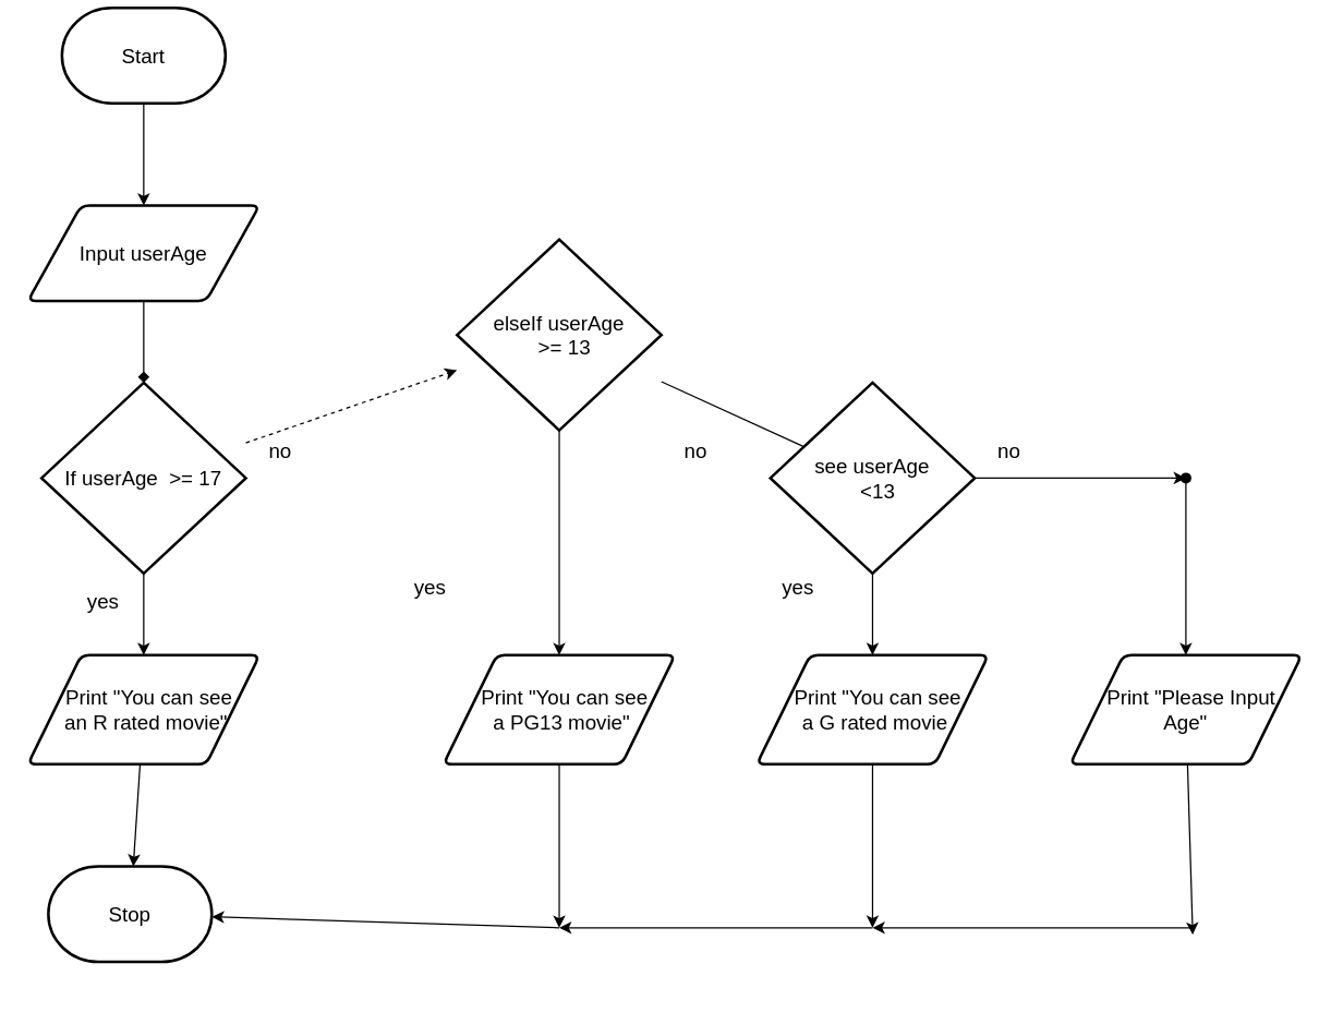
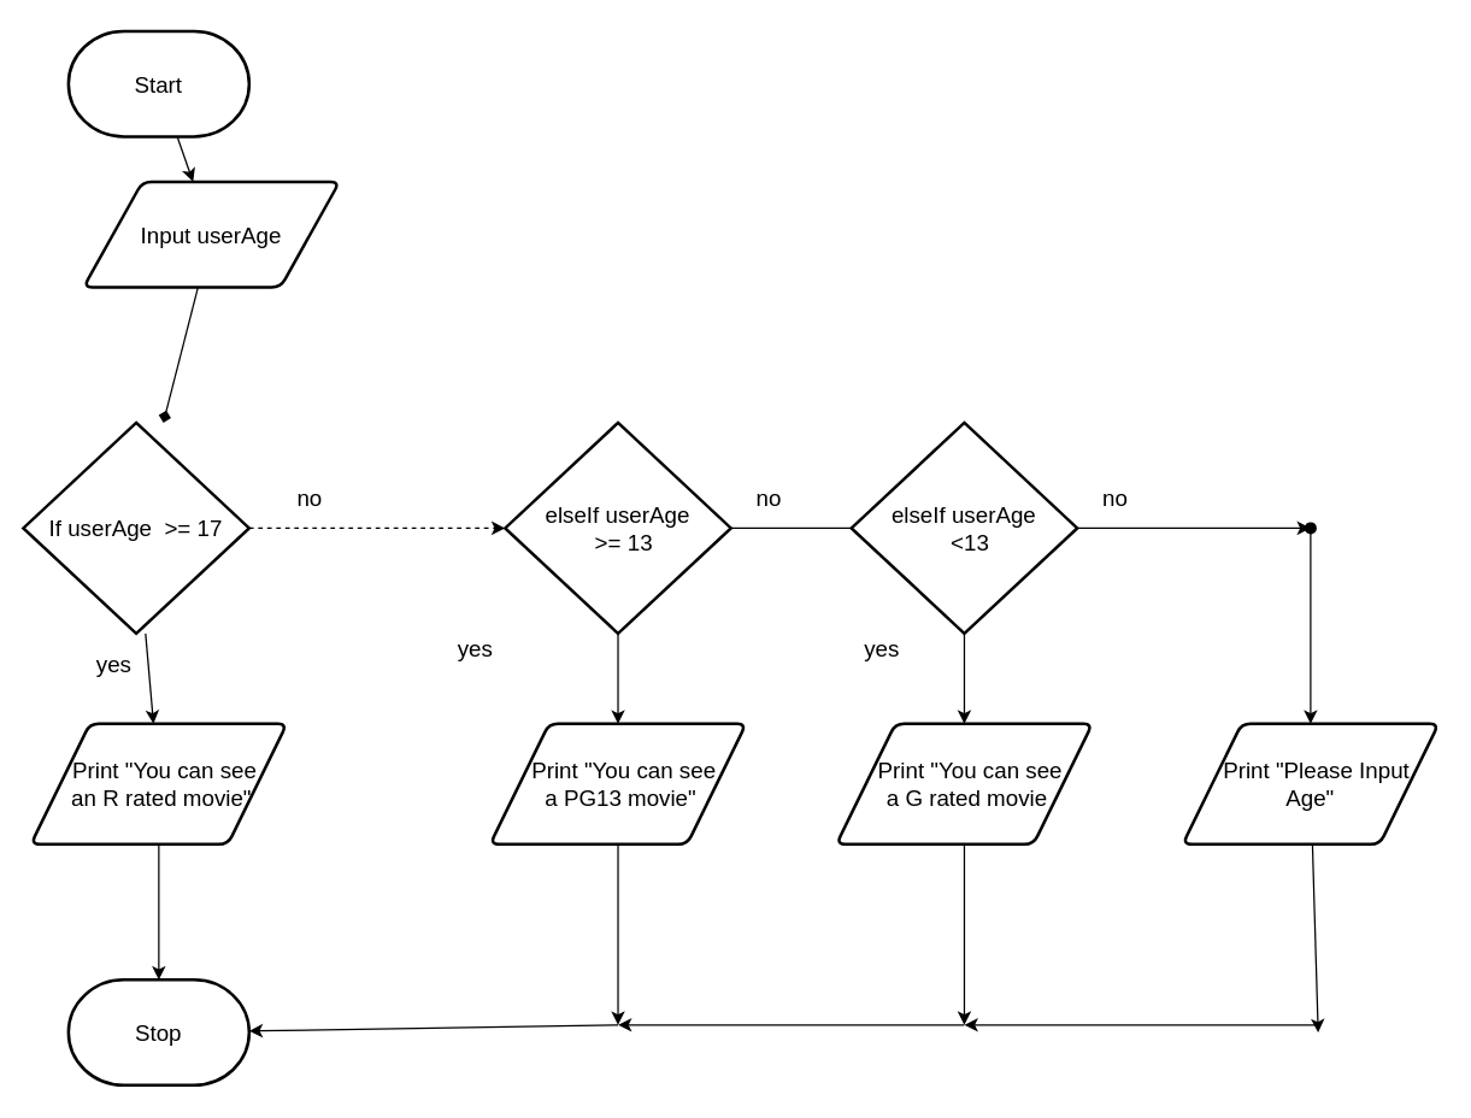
  <mxCell id="0" />
  <mxCell id="1" parent="0" />
  <mxCell id="2" value="" style="edgeStyle=none;html=1;fontSize=15;" edge="1" parent="1" source="3" target="5"><mxGeometry relative="1" as="geometry" /></mxCell>
- <mxCell id="3" value="Start" style="strokeWidth=2;html=1;shape=mxgraph.flowchart.terminator;whiteSpace=wrap;fontSize=15;" vertex="1" parent="1"><mxGeometry x="45" y="5" width="120" height="70" as="geometry" /></mxCell>
+ <mxCell id="3" value="Start" style="strokeWidth=2;html=1;shape=mxgraph.flowchart.terminator;whiteSpace=wrap;fontSize=15;" vertex="1" parent="1"><mxGeometry x="45" y="20" width="120" height="70" as="geometry" /></mxCell>
  <mxCell id="4" value="" style="edgeStyle=none;html=1;fontSize=15;endArrow=diamond;" edge="1" parent="1" source="5" target="8"><mxGeometry relative="1" as="geometry" /></mxCell>
- <mxCell id="5" value="Input userAge" style="shape=parallelogram;html=1;strokeWidth=2;perimeter=parallelogramPerimeter;whiteSpace=wrap;rounded=1;arcSize=12;size=0.23;fontSize=15;" vertex="1" parent="1"><mxGeometry x="20" y="150" width="170" height="70" as="geometry" /></mxCell>
+ <mxCell id="5" value="Input userAge" style="shape=parallelogram;html=1;strokeWidth=2;perimeter=parallelogramPerimeter;whiteSpace=wrap;rounded=1;arcSize=12;size=0.23;fontSize=15;" vertex="1" parent="1"><mxGeometry x="55" y="120" width="170" height="70" as="geometry" /></mxCell>
  <mxCell id="6" value="" style="edgeStyle=none;html=1;fontSize=15;" edge="1" parent="1" source="8" target="10"><mxGeometry relative="1" as="geometry" /></mxCell>
  <mxCell id="7" value="" style="edgeStyle=none;html=1;fontSize=15;dashed=1;" edge="1" parent="1" source="8" target="14"><mxGeometry relative="1" as="geometry" /></mxCell>
- <mxCell id="8" value="If userAge&amp;nbsp; &amp;gt;= 17" style="strokeWidth=2;html=1;shape=mxgraph.flowchart.decision;whiteSpace=wrap;fontSize=15;" vertex="1" parent="1"><mxGeometry x="30" y="280" width="150" height="140" as="geometry" /></mxCell>
+ <mxCell id="8" value="If userAge&amp;nbsp; &amp;gt;= 17" style="strokeWidth=2;html=1;shape=mxgraph.flowchart.decision;whiteSpace=wrap;fontSize=15;" vertex="1" parent="1"><mxGeometry x="15" y="280" width="150" height="140" as="geometry" /></mxCell>
  <mxCell id="9" value="" style="edgeStyle=none;html=1;fontSize=15;" edge="1" parent="1" source="10" target="11"><mxGeometry relative="1" as="geometry" /></mxCell>
  <mxCell id="10" value="&amp;nbsp; Print &quot;You can see&lt;br&gt;&amp;nbsp;an R rated movie&quot;" style="shape=parallelogram;html=1;strokeWidth=2;perimeter=parallelogramPerimeter;whiteSpace=wrap;rounded=1;arcSize=12;size=0.23;fontSize=15;" vertex="1" parent="1"><mxGeometry x="20" y="480" width="170" height="80" as="geometry" /></mxCell>
- <mxCell id="11" value="Stop" style="strokeWidth=2;html=1;shape=mxgraph.flowchart.terminator;whiteSpace=wrap;fontSize=15;" vertex="1" parent="1"><mxGeometry x="35" y="635" width="120" height="70" as="geometry" /></mxCell>
+ <mxCell id="11" value="Stop" style="strokeWidth=2;html=1;shape=mxgraph.flowchart.terminator;whiteSpace=wrap;fontSize=15;" vertex="1" parent="1"><mxGeometry x="45" y="650" width="120" height="70" as="geometry" /></mxCell>
  <mxCell id="12" value="" style="edgeStyle=none;html=1;fontSize=15;" edge="1" parent="1" source="14" target="18"><mxGeometry relative="1" as="geometry" /></mxCell>
  <mxCell id="13" value="" style="edgeStyle=none;html=1;fontSize=15;" edge="1" parent="1" source="14"><mxGeometry relative="1" as="geometry"><mxPoint x="640" y="350" as="targetPoint" /></mxGeometry></mxCell>
- <mxCell id="14" value="elseIf userAge&lt;br&gt;&amp;nbsp; &amp;gt;= 13" style="strokeWidth=2;html=1;shape=mxgraph.flowchart.decision;whiteSpace=wrap;fontSize=15;" vertex="1" parent="1"><mxGeometry x="335" y="175" width="150" height="140" as="geometry" /></mxCell>
+ <mxCell id="14" value="elseIf userAge&lt;br&gt;&amp;nbsp; &amp;gt;= 13" style="strokeWidth=2;html=1;shape=mxgraph.flowchart.decision;whiteSpace=wrap;fontSize=15;" vertex="1" parent="1"><mxGeometry x="335" y="280" width="150" height="140" as="geometry" /></mxCell>
  <mxCell id="15" value="yes" style="text;html=1;align=center;verticalAlign=middle;resizable=0;points=[];autosize=1;strokeColor=none;fillColor=none;fontSize=15;" vertex="1" parent="1"><mxGeometry x="55" y="430" width="40" height="20" as="geometry" /></mxCell>
  <mxCell id="16" value="no" style="text;html=1;align=center;verticalAlign=middle;resizable=0;points=[];autosize=1;strokeColor=none;fillColor=none;fontSize=15;" vertex="1" parent="1"><mxGeometry x="190" y="320" width="30" height="20" as="geometry" /></mxCell>
  <mxCell id="17" value="" style="edgeStyle=none;html=1;fontSize=15;" edge="1" parent="1" source="18"><mxGeometry relative="1" as="geometry"><mxPoint x="410" y="680" as="targetPoint" /></mxGeometry></mxCell>
  <mxCell id="18" value="&amp;nbsp; Print &quot;You can see&lt;br&gt;&amp;nbsp;a PG13 movie&quot;" style="shape=parallelogram;html=1;strokeWidth=2;perimeter=parallelogramPerimeter;whiteSpace=wrap;rounded=1;arcSize=12;size=0.23;fontSize=15;" vertex="1" parent="1"><mxGeometry x="325" y="480" width="170" height="80" as="geometry" /></mxCell>
  <mxCell id="19" value="yes" style="text;html=1;align=center;verticalAlign=middle;resizable=0;points=[];autosize=1;strokeColor=none;fillColor=none;fontSize=15;" vertex="1" parent="1"><mxGeometry x="295" y="420" width="40" height="20" as="geometry" /></mxCell>
  <mxCell id="20" value="no" style="text;html=1;align=center;verticalAlign=middle;resizable=0;points=[];autosize=1;strokeColor=none;fillColor=none;fontSize=15;" vertex="1" parent="1"><mxGeometry x="495" y="320" width="30" height="20" as="geometry" /></mxCell>
  <mxCell id="21" value="" style="edgeStyle=none;html=1;fontSize=15;" edge="1" parent="1" target="11"><mxGeometry relative="1" as="geometry"><mxPoint x="410" y="680" as="sourcePoint" /></mxGeometry></mxCell>
  <mxCell id="22" value="" style="edgeStyle=none;html=1;fontSize=15;" edge="1" parent="1" target="24"><mxGeometry relative="1" as="geometry"><mxPoint x="640" y="350" as="sourcePoint" /></mxGeometry></mxCell>
  <mxCell id="23" value="" style="edgeStyle=none;html=1;fontSize=15;" edge="1" parent="1" source="24"><mxGeometry relative="1" as="geometry"><mxPoint x="640" y="680" as="targetPoint" /></mxGeometry></mxCell>
  <mxCell id="24" value="&amp;nbsp; Print &quot;You can see&lt;br&gt;&amp;nbsp;a G rated movie" style="shape=parallelogram;html=1;strokeWidth=2;perimeter=parallelogramPerimeter;whiteSpace=wrap;rounded=1;arcSize=12;size=0.23;fontSize=15;" vertex="1" parent="1"><mxGeometry x="555" y="480" width="170" height="80" as="geometry" /></mxCell>
  <mxCell id="25" value="" style="edgeStyle=none;html=1;fontSize=15;" edge="1" parent="1"><mxGeometry relative="1" as="geometry"><mxPoint x="640" y="680" as="sourcePoint" /><mxPoint x="410" y="680" as="targetPoint" /></mxGeometry></mxCell>
  <mxCell id="26" value="" style="edgeStyle=none;html=1;fontSize=15;" edge="1" parent="1" source="27" target="29"><mxGeometry relative="1" as="geometry" /></mxCell>
- <mxCell id="27" value="see userAge&lt;br&gt;&amp;nbsp; &amp;lt;13" style="strokeWidth=2;html=1;shape=mxgraph.flowchart.decision;whiteSpace=wrap;fontSize=15;" vertex="1" parent="1"><mxGeometry x="565" y="280" width="150" height="140" as="geometry" /></mxCell>
+ <mxCell id="27" value="elseIf userAge&lt;br&gt;&amp;nbsp; &amp;lt;13" style="strokeWidth=2;html=1;shape=mxgraph.flowchart.decision;whiteSpace=wrap;fontSize=15;" vertex="1" parent="1"><mxGeometry x="565" y="280" width="150" height="140" as="geometry" /></mxCell>
  <mxCell id="28" value="" style="edgeStyle=none;html=1;fontSize=15;" edge="1" parent="1" source="29" target="31"><mxGeometry relative="1" as="geometry" /></mxCell>
  <mxCell id="29" value="" style="shape=waypoint;sketch=0;size=6;pointerEvents=1;points=[];fillColor=default;resizable=0;rotatable=0;perimeter=centerPerimeter;snapToPoint=1;fontSize=15;strokeWidth=2;" vertex="1" parent="1"><mxGeometry x="850" y="330" width="40" height="40" as="geometry" /></mxCell>
  <mxCell id="30" value="" style="edgeStyle=none;html=1;fontSize=15;" edge="1" parent="1" source="31"><mxGeometry relative="1" as="geometry"><mxPoint x="875" y="685" as="targetPoint" /></mxGeometry></mxCell>
  <mxCell id="31" value="&amp;nbsp; Print &quot;Please Input &lt;br&gt;Age&quot;" style="shape=parallelogram;html=1;strokeWidth=2;perimeter=parallelogramPerimeter;whiteSpace=wrap;rounded=1;arcSize=12;size=0.23;fontSize=15;" vertex="1" parent="1"><mxGeometry x="785" y="480" width="170" height="80" as="geometry" /></mxCell>
  <mxCell id="32" value="yes" style="text;html=1;align=center;verticalAlign=middle;resizable=0;points=[];autosize=1;strokeColor=none;fillColor=none;fontSize=15;" vertex="1" parent="1"><mxGeometry x="565" y="420" width="40" height="20" as="geometry" /></mxCell>
  <mxCell id="33" value="no" style="text;html=1;align=center;verticalAlign=middle;resizable=0;points=[];autosize=1;strokeColor=none;fillColor=none;fontSize=15;" vertex="1" parent="1"><mxGeometry x="725" y="320" width="30" height="20" as="geometry" /></mxCell>
  <mxCell id="34" value="" style="edgeStyle=none;html=1;fontSize=15;" edge="1" parent="1"><mxGeometry relative="1" as="geometry"><mxPoint x="875" y="680" as="sourcePoint" /><mxPoint x="640" y="680" as="targetPoint" /><Array as="points"><mxPoint x="755" y="680" /></Array></mxGeometry></mxCell>
